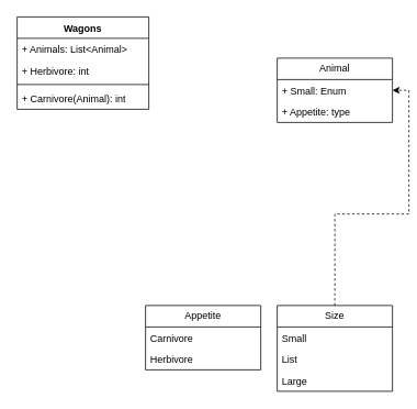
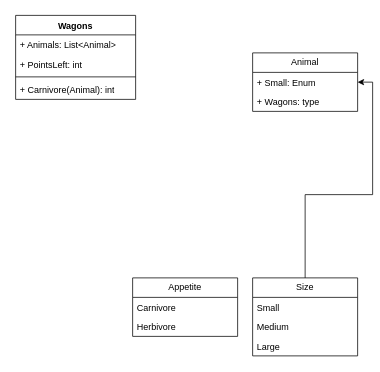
  <mxCell id="0" />
  <mxCell id="1" parent="0" />
  <mxCell id="2" value="Animal" style="swimlane;fontStyle=0;childLayout=stackLayout;horizontal=1;startSize=26;fillColor=none;horizontalStack=0;resizeParent=1;resizeParentMax=0;resizeLast=0;collapsible=1;marginBottom=0;whiteSpace=wrap;html=1;" vertex="1" parent="1"><mxGeometry x="336" y="70" width="140" height="78" as="geometry" /></mxCell>
  <mxCell id="3" value="+ Small: Enum" style="text;strokeColor=none;fillColor=none;align=left;verticalAlign=top;spacingLeft=4;spacingRight=4;overflow=hidden;rotatable=0;points=[[0,0.5],[1,0.5]];portConstraint=eastwest;whiteSpace=wrap;html=1;" vertex="1" parent="2"><mxGeometry y="26" width="140" height="26" as="geometry" /></mxCell>
- <mxCell id="4" value="+ Appetite: type" style="text;strokeColor=none;fillColor=none;align=left;verticalAlign=top;spacingLeft=4;spacingRight=4;overflow=hidden;rotatable=0;points=[[0,0.5],[1,0.5]];portConstraint=eastwest;whiteSpace=wrap;html=1;" vertex="1" parent="2"><mxGeometry y="52" width="140" height="26" as="geometry" /></mxCell>
- <mxCell id="5" style="edgeStyle=orthogonalEdgeStyle;rounded=0;orthogonalLoop=1;jettySize=auto;html=1;entryX=1;entryY=0.5;entryDx=0;entryDy=0;dashed=1;" edge="1" parent="1" source="6" target="2"><mxGeometry relative="1" as="geometry" /></mxCell>
+ <mxCell id="4" value="+ Wagons: type" style="text;strokeColor=none;fillColor=none;align=left;verticalAlign=top;spacingLeft=4;spacingRight=4;overflow=hidden;rotatable=0;points=[[0,0.5],[1,0.5]];portConstraint=eastwest;whiteSpace=wrap;html=1;" vertex="1" parent="2"><mxGeometry y="52" width="140" height="26" as="geometry" /></mxCell>
+ <mxCell id="5" style="edgeStyle=orthogonalEdgeStyle;rounded=0;orthogonalLoop=1;jettySize=auto;html=1;entryX=1;entryY=0.5;entryDx=0;entryDy=0;" edge="1" parent="1" source="6" target="2"><mxGeometry relative="1" as="geometry" /></mxCell>
  <mxCell id="6" value="Size" style="swimlane;fontStyle=0;childLayout=stackLayout;horizontal=1;startSize=26;fillColor=none;horizontalStack=0;resizeParent=1;resizeParentMax=0;resizeLast=0;collapsible=1;marginBottom=0;whiteSpace=wrap;html=1;" vertex="1" parent="1"><mxGeometry x="336" y="370" width="140" height="104" as="geometry" /></mxCell>
  <mxCell id="7" value="Small" style="text;strokeColor=none;fillColor=none;align=left;verticalAlign=top;spacingLeft=4;spacingRight=4;overflow=hidden;rotatable=0;points=[[0,0.5],[1,0.5]];portConstraint=eastwest;whiteSpace=wrap;html=1;" vertex="1" parent="6"><mxGeometry y="26" width="140" height="26" as="geometry" /></mxCell>
- <mxCell id="8" value="List" style="text;strokeColor=none;fillColor=none;align=left;verticalAlign=top;spacingLeft=4;spacingRight=4;overflow=hidden;rotatable=0;points=[[0,0.5],[1,0.5]];portConstraint=eastwest;whiteSpace=wrap;html=1;" vertex="1" parent="6"><mxGeometry y="52" width="140" height="26" as="geometry" /></mxCell>
+ <mxCell id="8" value="Medium" style="text;strokeColor=none;fillColor=none;align=left;verticalAlign=top;spacingLeft=4;spacingRight=4;overflow=hidden;rotatable=0;points=[[0,0.5],[1,0.5]];portConstraint=eastwest;whiteSpace=wrap;html=1;" vertex="1" parent="6"><mxGeometry y="52" width="140" height="26" as="geometry" /></mxCell>
  <mxCell id="9" value="Large" style="text;strokeColor=none;fillColor=none;align=left;verticalAlign=top;spacingLeft=4;spacingRight=4;overflow=hidden;rotatable=0;points=[[0,0.5],[1,0.5]];portConstraint=eastwest;whiteSpace=wrap;html=1;" vertex="1" parent="6"><mxGeometry y="78" width="140" height="26" as="geometry" /></mxCell>
  <mxCell id="10" value="Appetite" style="swimlane;fontStyle=0;childLayout=stackLayout;horizontal=1;startSize=26;fillColor=none;horizontalStack=0;resizeParent=1;resizeParentMax=0;resizeLast=0;collapsible=1;marginBottom=0;whiteSpace=wrap;html=1;" vertex="1" parent="1"><mxGeometry x="176" y="370" width="140" height="78" as="geometry" /></mxCell>
  <mxCell id="11" value="Carnivore" style="text;strokeColor=none;fillColor=none;align=left;verticalAlign=top;spacingLeft=4;spacingRight=4;overflow=hidden;rotatable=0;points=[[0,0.5],[1,0.5]];portConstraint=eastwest;whiteSpace=wrap;html=1;" vertex="1" parent="10"><mxGeometry y="26" width="140" height="26" as="geometry" /></mxCell>
  <mxCell id="12" value="Herbivore" style="text;strokeColor=none;fillColor=none;align=left;verticalAlign=top;spacingLeft=4;spacingRight=4;overflow=hidden;rotatable=0;points=[[0,0.5],[1,0.5]];portConstraint=eastwest;whiteSpace=wrap;html=1;" vertex="1" parent="10"><mxGeometry y="52" width="140" height="26" as="geometry" /></mxCell>
  <mxCell id="13" value="Wagons" style="swimlane;fontStyle=1;align=center;verticalAlign=top;childLayout=stackLayout;horizontal=1;startSize=26;horizontalStack=0;resizeParent=1;resizeParentMax=0;resizeLast=0;collapsible=1;marginBottom=0;whiteSpace=wrap;html=1;" vertex="1" parent="1"><mxGeometry x="20" y="20" width="160" height="112" as="geometry" /></mxCell>
  <mxCell id="14" value="+ Animals: List&amp;lt;Animal&amp;gt;" style="text;strokeColor=none;fillColor=none;align=left;verticalAlign=top;spacingLeft=4;spacingRight=4;overflow=hidden;rotatable=0;points=[[0,0.5],[1,0.5]];portConstraint=eastwest;whiteSpace=wrap;html=1;" vertex="1" parent="13"><mxGeometry y="26" width="160" height="26" as="geometry" /></mxCell>
- <mxCell id="15" value="+ Herbivore: int" style="text;strokeColor=none;fillColor=none;align=left;verticalAlign=top;spacingLeft=4;spacingRight=4;overflow=hidden;rotatable=0;points=[[0,0.5],[1,0.5]];portConstraint=eastwest;whiteSpace=wrap;html=1;" vertex="1" parent="13"><mxGeometry y="52" width="160" height="26" as="geometry" /></mxCell>
+ <mxCell id="15" value="+ PointsLeft: int" style="text;strokeColor=none;fillColor=none;align=left;verticalAlign=top;spacingLeft=4;spacingRight=4;overflow=hidden;rotatable=0;points=[[0,0.5],[1,0.5]];portConstraint=eastwest;whiteSpace=wrap;html=1;" vertex="1" parent="13"><mxGeometry y="52" width="160" height="26" as="geometry" /></mxCell>
  <mxCell id="16" value="" style="line;strokeWidth=1;fillColor=none;align=left;verticalAlign=middle;spacingTop=-1;spacingLeft=3;spacingRight=3;rotatable=0;labelPosition=right;points=[];portConstraint=eastwest;strokeColor=inherit;" vertex="1" parent="13"><mxGeometry y="78" width="160" height="8" as="geometry" /></mxCell>
  <mxCell id="17" value="+ Carnivore(Animal): int" style="text;strokeColor=none;fillColor=none;align=left;verticalAlign=top;spacingLeft=4;spacingRight=4;overflow=hidden;rotatable=0;points=[[0,0.5],[1,0.5]];portConstraint=eastwest;whiteSpace=wrap;html=1;" vertex="1" parent="13"><mxGeometry y="86" width="160" height="26" as="geometry" /></mxCell>
